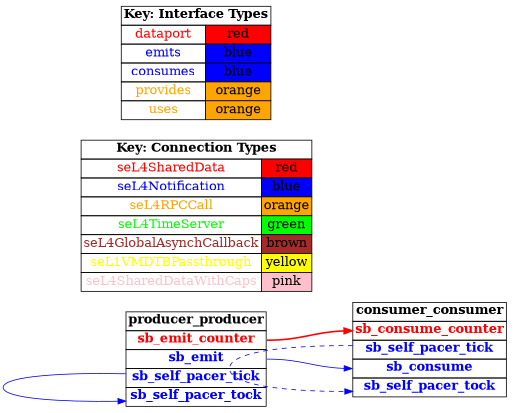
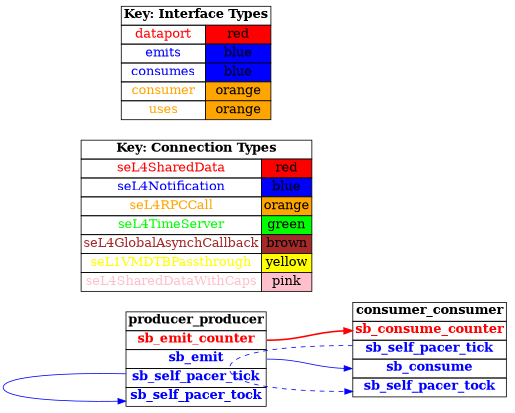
  digraph {
    rankdir=LR
    node [fontsize=16 shape=plaintext]
    edge [color=blue headport=sb_self_pacer_tock style=solid tailport=sb_self_pacer_tick]
    n1 [label=<     <TABLE BORDER="0" CELLBORDER="1" CELLSPACING="0">       <TR><TD><B>producer_producer</B></TD></TR>       <TR><TD PORT="sb_emit_counter"><FONT COLOR="red"><B>sb_emit_counter</B></FONT></TD></TR>       <TR><TD PORT="sb_emit"><FONT COLOR="blue"><B>sb_emit</B></FONT></TD></TR>       <TR><TD PORT="sb_self_pacer_tick"><FONT COLOR="blue"><B>sb_self_pacer_tick</B></FONT></TD></TR>       <TR><TD PORT="sb_self_pacer_tock"><FONT COLOR="blue"><B>sb_self_pacer_tock</B></FONT></TD></TR>"     </TABLE>   >]
    n2 [label=<     <TABLE BORDER="0" CELLBORDER="1" CELLSPACING="0">       <TR><TD><B>consumer_consumer</B></TD></TR>       <TR><TD PORT="sb_consume_counter"><FONT COLOR="red"><B>sb_consume_counter</B></FONT></TD></TR>       <TR><TD PORT="sb_self_pacer_tick"><FONT COLOR="blue"><B>sb_self_pacer_tick</B></FONT></TD></TR>       <TR><TD PORT="sb_consume"><FONT COLOR="blue"><B>sb_consume</B></FONT></TD></TR>       <TR><TD PORT="sb_self_pacer_tock"><FONT COLOR="blue"><B>sb_self_pacer_tock</B></FONT></TD></TR>"     </TABLE>   >]
    n3 [label=<    <TABLE BORDER="0" CELLBORDER="1" CELLSPACING="0">      <TR><TD COLSPAN="2"><B>Key: Connection Types</B></TD></TR>      <TR><TD><FONT COLOR="red">seL4SharedData</FONT></TD><TD BGCOLOR="red">red</TD></TR>      <TR><TD><FONT COLOR="blue">seL4Notification</FONT></TD><TD BGCOLOR="blue">blue</TD></TR>      <TR><TD><FONT COLOR="orange">seL4RPCCall</FONT></TD><TD BGCOLOR="orange">orange</TD></TR>      <TR><TD><FONT COLOR="green">seL4TimeServer</FONT></TD><TD BGCOLOR="green">green</TD></TR>      <TR><TD><FONT COLOR="brown">seL4GlobalAsynchCallback</FONT></TD><TD BGCOLOR="brown">brown</TD></TR>      <TR><TD><FONT COLOR="yellow">seL1VMDTBPassthrough</FONT></TD><TD BGCOLOR="yellow">yellow</TD></TR>      <TR><TD><FONT COLOR="pink">seL4SharedDataWithCaps</FONT></TD><TD BGCOLOR="pink">pink</TD></TR>    </TABLE>   >]
-   n4 [label=<    <TABLE BORDER="0" CELLBORDER="1" CELLSPACING="0">      <TR><TD COLSPAN="2"><B>Key: Interface Types</B></TD></TR>      <TR><TD><FONT COLOR="red">dataport</FONT></TD><TD BGCOLOR="red">red</TD></TR>      <TR><TD><FONT COLOR="blue">emits</FONT></TD><TD BGCOLOR="blue">blue</TD></TR>      <TR><TD><FONT COLOR="blue">consumes</FONT></TD><TD BGCOLOR="blue">blue</TD></TR>      <TR><TD><FONT COLOR="orange">provides</FONT></TD><TD BGCOLOR="orange">orange</TD></TR>      <TR><TD><FONT COLOR="orange">uses</FONT></TD><TD BGCOLOR="orange">orange</TD></TR>    </TABLE>   >]
+   n4 [label=<    <TABLE BORDER="0" CELLBORDER="1" CELLSPACING="0">      <TR><TD COLSPAN="2"><B>Key: Interface Types</B></TD></TR>      <TR><TD><FONT COLOR="red">dataport</FONT></TD><TD BGCOLOR="red">red</TD></TR>      <TR><TD><FONT COLOR="blue">emits</FONT></TD><TD BGCOLOR="blue">blue</TD></TR>      <TR><TD><FONT COLOR="blue">consumes</FONT></TD><TD BGCOLOR="blue">blue</TD></TR>      <TR><TD><FONT COLOR="orange">consumer</FONT></TD><TD BGCOLOR="orange">orange</TD></TR>      <TR><TD><FONT COLOR="orange">uses</FONT></TD><TD BGCOLOR="orange">orange</TD></TR>    </TABLE>   >]
    n1 -> n1
    n1 -> n2 [headport=sb_consume tailport=sb_emit]
    n1 -> n2 [color=red headport=sb_consume_counter style=bold tailport=sb_emit_counter]
    n2 -> n2 [style=dashed]
  }
